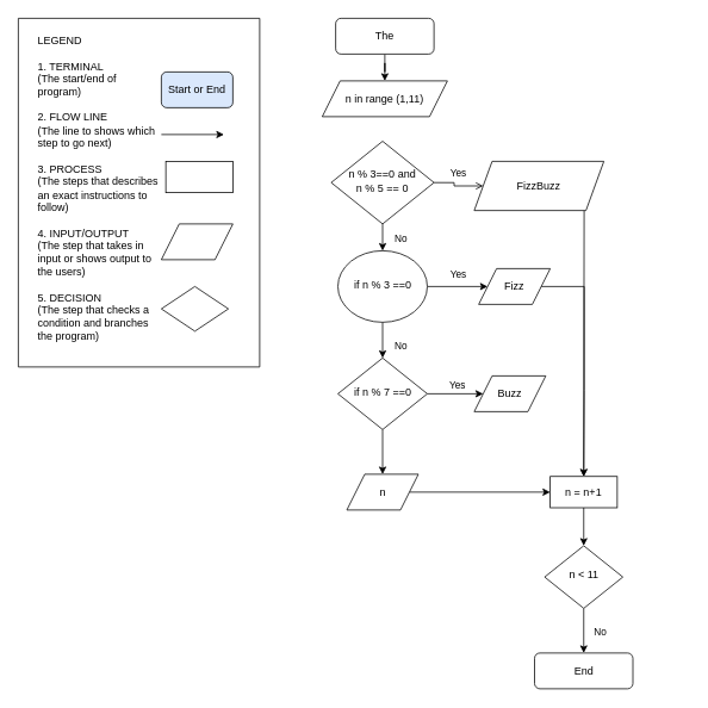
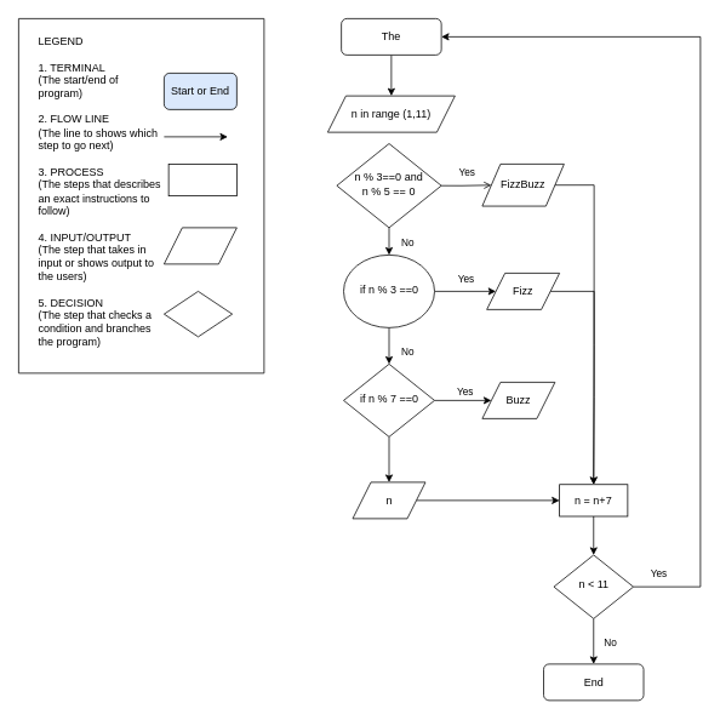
  <mxCell id="0" />
  <mxCell id="1" parent="0" />
  <mxCell id="2" style="edgeStyle=orthogonalEdgeStyle;rounded=0;orthogonalLoop=1;jettySize=auto;html=1;exitX=0.5;exitY=1;exitDx=0;exitDy=0;" edge="1" parent="1" source="3" target="21"><mxGeometry relative="1" as="geometry" /></mxCell>
  <mxCell id="3" value="The" style="rounded=1;whiteSpace=wrap;html=1;fontSize=12;glass=0;strokeWidth=1;shadow=0;" parent="1" vertex="1"><mxGeometry x="375" y="20" width="110" height="40" as="geometry" /></mxCell>
  <mxCell id="4" style="edgeStyle=orthogonalEdgeStyle;rounded=0;orthogonalLoop=1;jettySize=auto;html=1;exitX=1;exitY=0.5;exitDx=0;exitDy=0;endArrow=open;" edge="1" parent="1" source="8" target="23"><mxGeometry relative="1" as="geometry" /></mxCell>
  <mxCell id="5" value="Yes" style="edgeLabel;html=1;align=center;verticalAlign=middle;resizable=0;points=[];" vertex="1" connectable="0" parent="4"><mxGeometry x="0.012" y="2" relative="1" as="geometry"><mxPoint y="-13" as="offset" /></mxGeometry></mxCell>
  <mxCell id="6" style="edgeStyle=orthogonalEdgeStyle;rounded=0;orthogonalLoop=1;jettySize=auto;html=1;exitX=0.5;exitY=1;exitDx=0;exitDy=0;entryX=0.5;entryY=0;entryDx=0;entryDy=0;" edge="1" parent="1" source="8" target="13"><mxGeometry relative="1" as="geometry" /></mxCell>
  <mxCell id="7" value="No" style="edgeLabel;html=1;align=center;verticalAlign=middle;resizable=0;points=[];" vertex="1" connectable="0" parent="6"><mxGeometry x="-0.021" y="-3" relative="1" as="geometry"><mxPoint x="23" as="offset" /></mxGeometry></mxCell>
  <mxCell id="8" value="n % 3==0 and&lt;div&gt;n % 5 == 0&lt;/div&gt;" style="rhombus;whiteSpace=wrap;html=1;shadow=0;fontFamily=Helvetica;fontSize=12;align=center;strokeWidth=1;spacing=6;spacingTop=-4;" parent="1" vertex="1"><mxGeometry x="370" y="157.5" width="115" height="92.5" as="geometry" /></mxCell>
  <mxCell id="9" style="edgeStyle=orthogonalEdgeStyle;rounded=0;orthogonalLoop=1;jettySize=auto;html=1;exitX=1;exitY=0.5;exitDx=0;exitDy=0;entryX=0;entryY=0.5;entryDx=0;entryDy=0;" edge="1" parent="1" source="13" target="25"><mxGeometry relative="1" as="geometry" /></mxCell>
  <mxCell id="10" value="Yes" style="edgeLabel;html=1;align=center;verticalAlign=middle;resizable=0;points=[];" vertex="1" connectable="0" parent="9"><mxGeometry x="-0.025" y="1" relative="1" as="geometry"><mxPoint x="1" y="-14" as="offset" /></mxGeometry></mxCell>
  <mxCell id="11" style="edgeStyle=orthogonalEdgeStyle;rounded=0;orthogonalLoop=1;jettySize=auto;html=1;exitX=0.5;exitY=1;exitDx=0;exitDy=0;entryX=0.5;entryY=0;entryDx=0;entryDy=0;" edge="1" parent="1" source="13" target="29"><mxGeometry relative="1" as="geometry" /></mxCell>
  <mxCell id="12" value="No" style="edgeLabel;html=1;align=center;verticalAlign=middle;resizable=0;points=[];" vertex="1" connectable="0" parent="11"><mxGeometry x="0.057" y="2" relative="1" as="geometry"><mxPoint x="18" y="4" as="offset" /></mxGeometry></mxCell>
  <mxCell id="13" value="if n % 3 ==0" style="ellipse;whiteSpace=wrap;html=1;shadow=0;fontFamily=Helvetica;fontSize=12;align=center;strokeWidth=1;spacing=6;spacingTop=-4;" parent="1" vertex="1"><mxGeometry x="377.5" y="280" width="100" height="80" as="geometry" /></mxCell>
  <mxCell id="14" value="Start or End" style="rounded=1;whiteSpace=wrap;html=1;fontSize=12;glass=0;strokeWidth=1;shadow=0;fillColor=#dae8fc;" vertex="1" parent="1"><mxGeometry x="180" y="80" width="80" height="40" as="geometry" /></mxCell>
  <mxCell id="15" value="&lt;div style=&quot;&quot;&gt;&lt;span style=&quot;background-color: transparent; color: light-dark(rgb(0, 0, 0), rgb(255, 255, 255));&quot;&gt;LEGEND&lt;/span&gt;&lt;/div&gt;&lt;div style=&quot;&quot;&gt;&lt;br&gt;&lt;/div&gt;&lt;div style=&quot;&quot;&gt;1. TERMINAL&lt;/div&gt;&lt;div style=&quot;&quot;&gt;(The start/end of program)&lt;/div&gt;&lt;div style=&quot;&quot;&gt;&lt;br&gt;&lt;/div&gt;&lt;div style=&quot;&quot;&gt;2. FLOW LINE&lt;/div&gt;&lt;div style=&quot;&quot;&gt;(The line to shows which step to go next)&lt;/div&gt;&lt;div style=&quot;&quot;&gt;&lt;br&gt;&lt;/div&gt;&lt;div style=&quot;&quot;&gt;&lt;div&gt;3. PROCESS&lt;/div&gt;&lt;div&gt;(The steps that describes an exact instructions to follow)&lt;/div&gt;&lt;div&gt;&lt;br&gt;&lt;/div&gt;&lt;/div&gt;&lt;div style=&quot;&quot;&gt;4. INPUT/OUTPUT&lt;/div&gt;&lt;div style=&quot;&quot;&gt;(The step that takes in input or shows output to the users)&lt;/div&gt;&lt;div style=&quot;&quot;&gt;&lt;br&gt;&lt;/div&gt;&lt;div style=&quot;&quot;&gt;&lt;span style=&quot;background-color: transparent; color: light-dark(rgb(0, 0, 0), rgb(255, 255, 255));&quot;&gt;5. DECISION&lt;/span&gt;&lt;/div&gt;&lt;div style=&quot;&quot;&gt;&lt;span style=&quot;background-color: transparent; color: light-dark(rgb(0, 0, 0), rgb(255, 255, 255));&quot;&gt;(The step that checks a condition and branches the program)&lt;/span&gt;&lt;/div&gt;" style="text;html=1;align=left;verticalAlign=middle;whiteSpace=wrap;rounded=0;" vertex="1" parent="1"><mxGeometry x="40" y="40" width="140" height="340" as="geometry" /></mxCell>
  <mxCell id="16" value="" style="endArrow=classic;html=1;rounded=0;" edge="1" parent="1"><mxGeometry width="50" height="50" relative="1" as="geometry"><mxPoint x="180" y="150" as="sourcePoint" /><mxPoint x="250" y="150" as="targetPoint" /></mxGeometry></mxCell>
  <mxCell id="17" value="" style="rounded=0;whiteSpace=wrap;html=1;" vertex="1" parent="1"><mxGeometry x="185" y="180" width="75" height="35" as="geometry" /></mxCell>
  <mxCell id="18" value="" style="shape=parallelogram;perimeter=parallelogramPerimeter;whiteSpace=wrap;html=1;fixedSize=1;" vertex="1" parent="1"><mxGeometry x="180" y="250" width="80" height="40" as="geometry" /></mxCell>
  <mxCell id="19" value="" style="rhombus;whiteSpace=wrap;html=1;" vertex="1" parent="1"><mxGeometry x="180" y="320" width="75" height="50" as="geometry" /></mxCell>
  <mxCell id="20" value="" style="swimlane;startSize=0;" vertex="1" parent="1"><mxGeometry x="20" y="20" width="270" height="390" as="geometry" /></mxCell>
- <mxCell id="21" value="n in range (1,11)" style="shape=parallelogram;perimeter=parallelogramPerimeter;whiteSpace=wrap;html=1;fixedSize=1;" vertex="1" parent="1"><mxGeometry x="360" y="90" width="140" height="40" as="geometry" /></mxCell>
+ <mxCell id="21" value="n in range (1,11)" style="shape=parallelogram;perimeter=parallelogramPerimeter;whiteSpace=wrap;html=1;fixedSize=1;" vertex="1" parent="1"><mxGeometry x="360" y="105" width="140" height="40" as="geometry" /></mxCell>
  <mxCell id="22" style="edgeStyle=orthogonalEdgeStyle;rounded=0;orthogonalLoop=1;jettySize=auto;html=1;exitX=1;exitY=0.5;exitDx=0;exitDy=0;entryX=0.5;entryY=0;entryDx=0;entryDy=0;" edge="1" parent="1" source="23" target="34"><mxGeometry relative="1" as="geometry"><Array as="points"><mxPoint x="653" y="203" /><mxPoint x="653" y="379" /></Array></mxGeometry></mxCell>
- <mxCell id="23" value="FizzBuzz" style="shape=parallelogram;perimeter=parallelogramPerimeter;whiteSpace=wrap;html=1;fixedSize=1;" vertex="1" parent="1"><mxGeometry x="530" y="180" width="145" height="55" as="geometry" /></mxCell>
+ <mxCell id="23" value="FizzBuzz" style="shape=parallelogram;perimeter=parallelogramPerimeter;whiteSpace=wrap;html=1;fixedSize=1;" vertex="1" parent="1"><mxGeometry x="530" y="180" width="90" height="46.25" as="geometry" /></mxCell>
  <mxCell id="24" style="edgeStyle=orthogonalEdgeStyle;rounded=0;orthogonalLoop=1;jettySize=auto;html=1;exitX=1;exitY=0.5;exitDx=0;exitDy=0;entryX=0.5;entryY=0;entryDx=0;entryDy=0;endArrow=open;" edge="1" parent="1" source="25" target="34"><mxGeometry relative="1" as="geometry"><mxPoint x="650" y="530" as="targetPoint" /><Array as="points"><mxPoint x="653" y="320" /><mxPoint x="653" y="436" /><mxPoint x="653" y="436" /></Array></mxGeometry></mxCell>
  <mxCell id="25" value="Fizz" style="shape=parallelogram;perimeter=parallelogramPerimeter;whiteSpace=wrap;html=1;fixedSize=1;" vertex="1" parent="1"><mxGeometry x="535" y="300" width="80" height="40" as="geometry" /></mxCell>
  <mxCell id="26" style="edgeStyle=orthogonalEdgeStyle;rounded=0;orthogonalLoop=1;jettySize=auto;html=1;exitX=1;exitY=0.5;exitDx=0;exitDy=0;entryX=0;entryY=0.5;entryDx=0;entryDy=0;" edge="1" parent="1" source="29" target="30"><mxGeometry relative="1" as="geometry" /></mxCell>
  <mxCell id="27" value="Yes" style="edgeLabel;html=1;align=center;verticalAlign=middle;resizable=0;points=[];" vertex="1" connectable="0" parent="26"><mxGeometry x="0.044" relative="1" as="geometry"><mxPoint y="-10" as="offset" /></mxGeometry></mxCell>
  <mxCell id="28" style="edgeStyle=orthogonalEdgeStyle;rounded=0;orthogonalLoop=1;jettySize=auto;html=1;exitX=0.5;exitY=1;exitDx=0;exitDy=0;entryX=0.5;entryY=0;entryDx=0;entryDy=0;" edge="1" parent="1" source="29" target="32"><mxGeometry relative="1" as="geometry" /></mxCell>
  <mxCell id="29" value="if n % 7 ==0" style="rhombus;whiteSpace=wrap;html=1;shadow=0;fontFamily=Helvetica;fontSize=12;align=center;strokeWidth=1;spacing=6;spacingTop=-4;" vertex="1" parent="1"><mxGeometry x="377.5" y="400" width="100" height="80" as="geometry" /></mxCell>
  <mxCell id="30" value="Buzz" style="shape=parallelogram;perimeter=parallelogramPerimeter;whiteSpace=wrap;html=1;fixedSize=1;" vertex="1" parent="1"><mxGeometry x="530" y="420" width="80" height="40" as="geometry" /></mxCell>
  <mxCell id="31" style="edgeStyle=orthogonalEdgeStyle;rounded=0;orthogonalLoop=1;jettySize=auto;html=1;exitX=1;exitY=0.5;exitDx=0;exitDy=0;" edge="1" parent="1" source="32" target="34"><mxGeometry relative="1" as="geometry" /></mxCell>
  <mxCell id="32" value="n" style="shape=parallelogram;perimeter=parallelogramPerimeter;whiteSpace=wrap;html=1;fixedSize=1;" vertex="1" parent="1"><mxGeometry x="387.5" y="530" width="80" height="40" as="geometry" /></mxCell>
  <mxCell id="33" style="edgeStyle=orthogonalEdgeStyle;rounded=0;orthogonalLoop=1;jettySize=auto;html=1;exitX=0.5;exitY=1;exitDx=0;exitDy=0;entryX=0.5;entryY=0;entryDx=0;entryDy=0;" edge="1" parent="1" source="34" target="39"><mxGeometry relative="1" as="geometry" /></mxCell>
- <mxCell id="34" value="n = n+1" style="rounded=0;whiteSpace=wrap;html=1;" vertex="1" parent="1"><mxGeometry x="615" y="532.5" width="75" height="35" as="geometry" /></mxCell>
+ <mxCell id="34" value="n = n+7" style="rounded=0;whiteSpace=wrap;html=1;" vertex="1" parent="1"><mxGeometry x="615" y="532.5" width="75" height="35" as="geometry" /></mxCell>
+ <mxCell id="35" style="edgeStyle=orthogonalEdgeStyle;rounded=0;orthogonalLoop=1;jettySize=auto;html=1;exitX=1;exitY=0.5;exitDx=0;exitDy=0;entryX=1;entryY=0.5;entryDx=0;entryDy=0;" edge="1" parent="1" source="39" target="3"><mxGeometry relative="1" as="geometry"><Array as="points"><mxPoint x="770" y="645" /><mxPoint x="770" y="40" /></Array></mxGeometry></mxCell>
+ <mxCell id="36" value="Yes" style="edgeLabel;html=1;align=center;verticalAlign=middle;resizable=0;points=[];" vertex="1" connectable="0" parent="35"><mxGeometry x="-0.944" y="-3" relative="1" as="geometry"><mxPoint y="-18" as="offset" /></mxGeometry></mxCell>
  <mxCell id="37" style="edgeStyle=orthogonalEdgeStyle;rounded=0;orthogonalLoop=1;jettySize=auto;html=1;exitX=0.5;exitY=1;exitDx=0;exitDy=0;entryX=0.5;entryY=0;entryDx=0;entryDy=0;" edge="1" parent="1" source="39" target="40"><mxGeometry relative="1" as="geometry" /></mxCell>
  <mxCell id="38" value="No" style="edgeLabel;html=1;align=center;verticalAlign=middle;resizable=0;points=[];" vertex="1" connectable="0" parent="37"><mxGeometry x="-0.006" y="-1" relative="1" as="geometry"><mxPoint x="19" as="offset" /></mxGeometry></mxCell>
  <mxCell id="39" value="n &amp;lt; 11" style="rhombus;whiteSpace=wrap;html=1;shadow=0;fontFamily=Helvetica;fontSize=12;align=center;strokeWidth=1;spacing=6;spacingTop=-4;" vertex="1" parent="1"><mxGeometry x="608.75" y="610" width="87.5" height="70" as="geometry" /></mxCell>
  <mxCell id="40" value="End" style="rounded=1;whiteSpace=wrap;html=1;fontSize=12;glass=0;strokeWidth=1;shadow=0;" vertex="1" parent="1"><mxGeometry x="597.5" y="730" width="110" height="40" as="geometry" /></mxCell>
